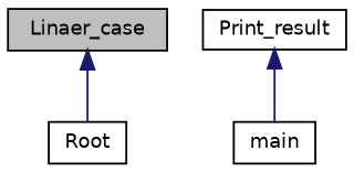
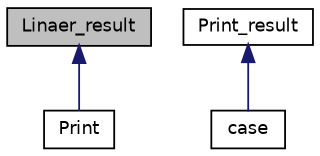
  digraph {
    rankdir=TB
    node [color=black fillcolor=white fontname=Helvetica fontsize=10 shape=record style=filled]
    edge [color=midnightblue dir=back fontname=Helvetica fontsize=10 labelfontname=Helvetica labelfontsize=10 style=solid]
-   n1 [fillcolor=grey75 fontcolor=black height=0.2 label=Linaer_case width=0.4]
-   n2 [height=0.2 label=Root width=0.4]
+   n1 [fillcolor=grey75 fontcolor=black height=0.2 label=Linaer_result width=0.4]
+   n2 [height=0.2 label=Print width=0.4]
    n3 [height=0.2 label=Print_result width=0.4]
-   n4 [height=0.2 label=main width=0.4]
+   n4 [height=0.2 label=case width=0.4]
    n1 -> n2
    n3 -> n4
  }
